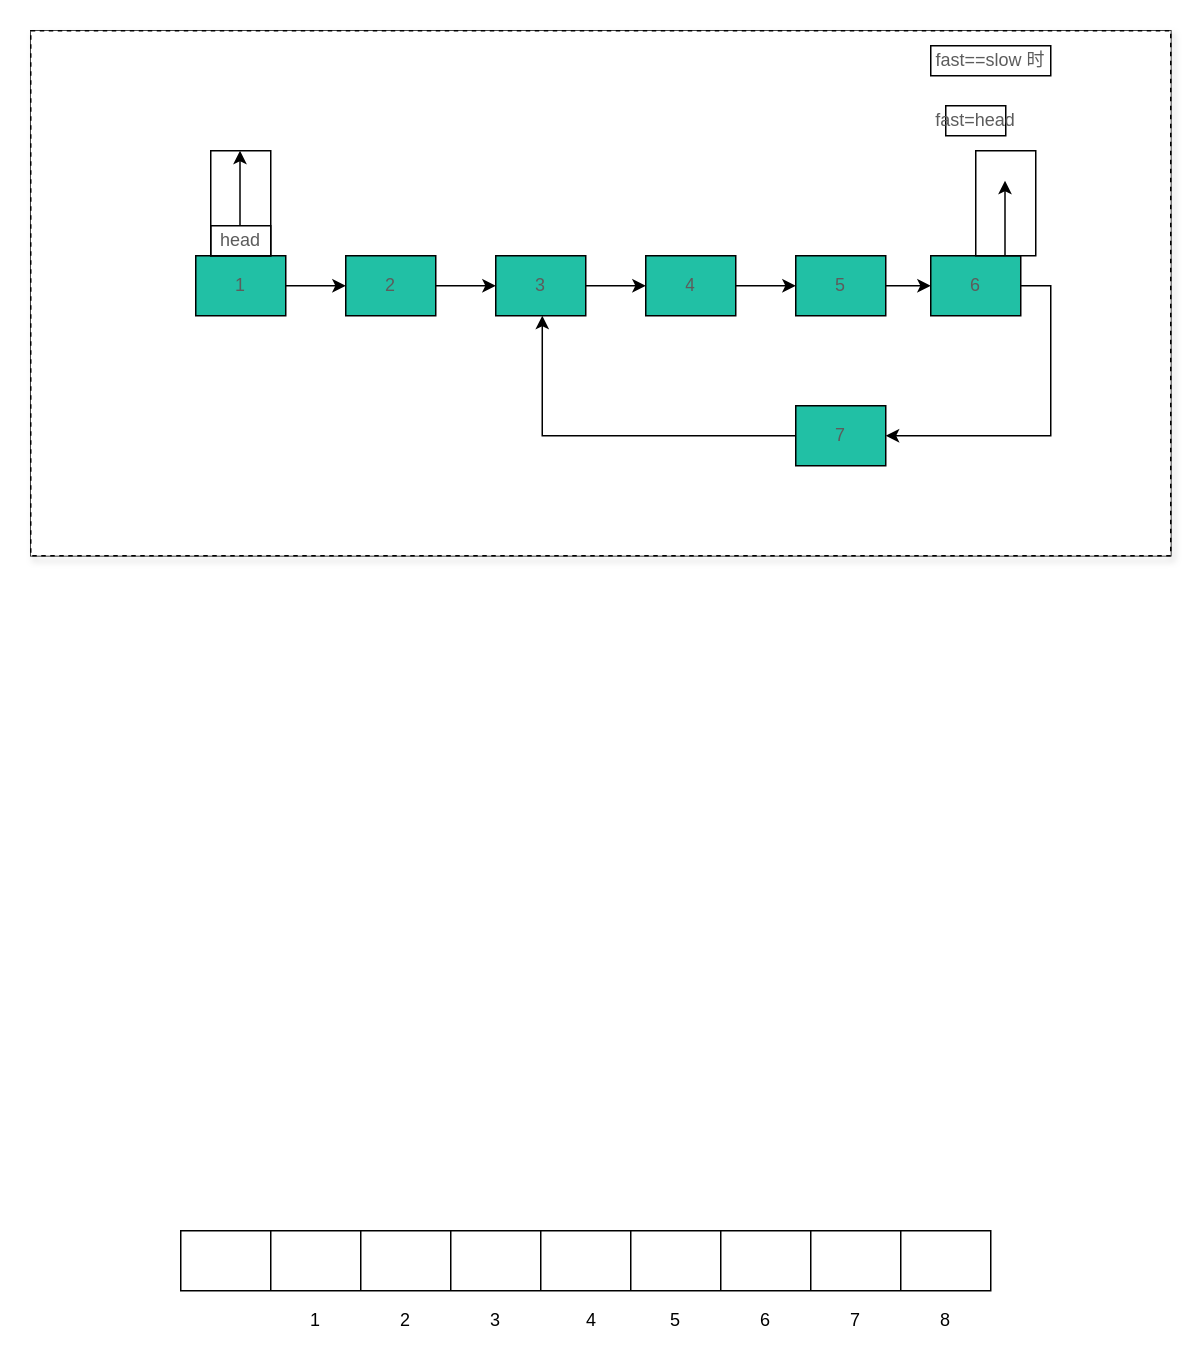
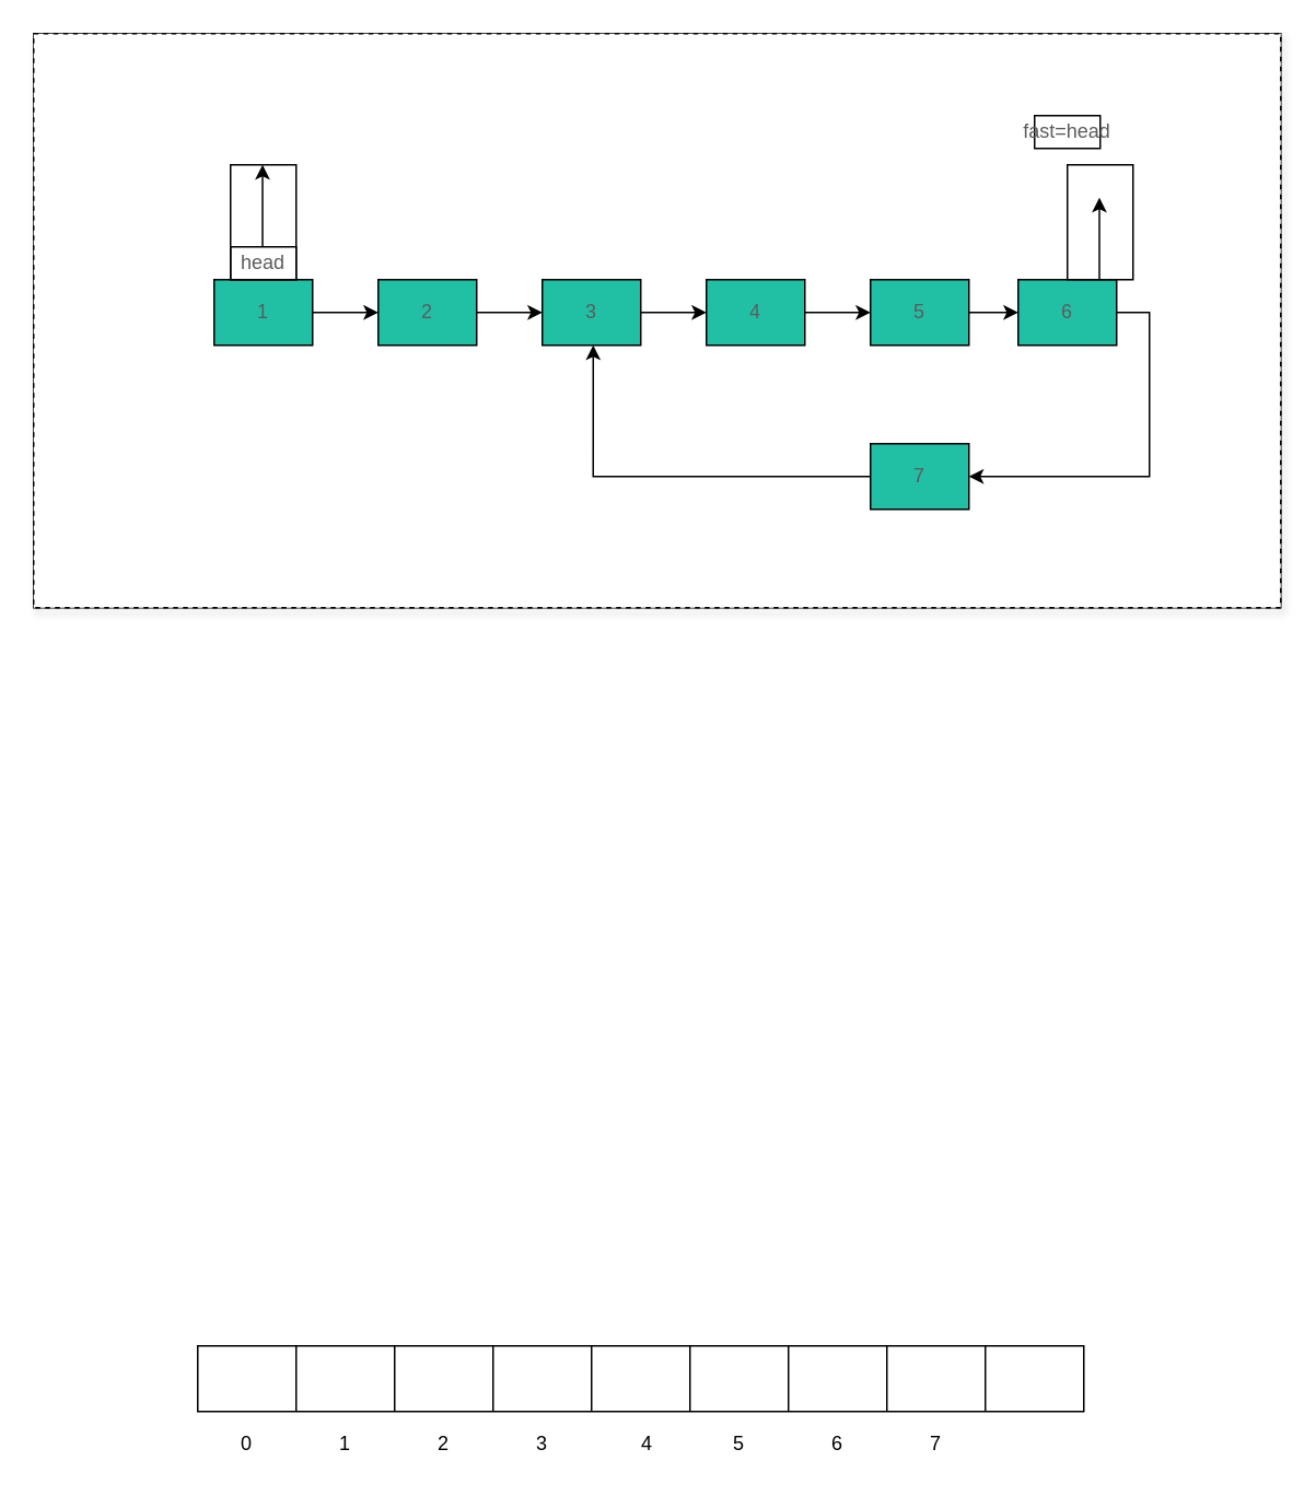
  <mxCell id="0" />
  <mxCell id="1" parent="0" />
  <mxCell id="2" value="" style="group;shadow=1;strokeColor=#000000;" vertex="1" connectable="0" parent="1"><mxGeometry x="20" y="20" width="760" height="350" as="geometry" /></mxCell>
  <mxCell id="3" value="" style="rounded=0;whiteSpace=wrap;html=1;sketch=0;dashed=1;" parent="2" vertex="1"><mxGeometry width="760" height="350" as="geometry" /></mxCell>
  <mxCell id="4" value="" style="shape=table;html=1;whiteSpace=wrap;startSize=0;container=1;collapsible=0;childLayout=tableLayout;fillColor=#21C0A5;fontColor=#5C5C5C;" parent="2" vertex="1"><mxGeometry x="110" y="150" width="60" height="40" as="geometry" /></mxCell>
  <mxCell id="5" value="" style="shape=partialRectangle;html=1;whiteSpace=wrap;collapsible=0;dropTarget=0;pointerEvents=0;fillColor=none;top=0;left=0;bottom=0;right=0;points=[[0,0.5],[1,0.5]];portConstraint=eastwest;fontColor=#5C5C5C;" parent="4" vertex="1"><mxGeometry width="60" height="40" as="geometry" /></mxCell>
  <mxCell id="6" value="1" style="shape=partialRectangle;html=1;whiteSpace=wrap;connectable=0;overflow=hidden;fillColor=none;top=0;left=0;bottom=0;right=0;fontColor=#5C5C5C;" parent="5" vertex="1"><mxGeometry width="60" height="40" as="geometry" /></mxCell>
  <mxCell id="7" value="" style="shape=table;html=1;whiteSpace=wrap;startSize=0;container=1;collapsible=0;childLayout=tableLayout;fillColor=#21C0A5;fontColor=#5C5C5C;" parent="2" vertex="1"><mxGeometry x="210" y="150" width="60" height="40" as="geometry" /></mxCell>
  <mxCell id="8" value="" style="shape=partialRectangle;html=1;whiteSpace=wrap;collapsible=0;dropTarget=0;pointerEvents=0;fillColor=none;top=0;left=0;bottom=0;right=0;points=[[0,0.5],[1,0.5]];portConstraint=eastwest;fontColor=#5C5C5C;" parent="7" vertex="1"><mxGeometry width="60" height="40" as="geometry" /></mxCell>
  <mxCell id="9" value="2" style="shape=partialRectangle;html=1;whiteSpace=wrap;connectable=0;overflow=hidden;fillColor=none;top=0;left=0;bottom=0;right=0;fontColor=#5C5C5C;" parent="8" vertex="1"><mxGeometry width="60" height="40" as="geometry" /></mxCell>
  <mxCell id="10" value="" style="shape=table;html=1;whiteSpace=wrap;startSize=0;container=1;collapsible=0;childLayout=tableLayout;fillColor=#21C0A5;fontColor=#5C5C5C;" parent="2" vertex="1"><mxGeometry x="310" y="150" width="60" height="40" as="geometry" /></mxCell>
  <mxCell id="11" value="" style="shape=partialRectangle;html=1;whiteSpace=wrap;collapsible=0;dropTarget=0;pointerEvents=0;fillColor=none;top=0;left=0;bottom=0;right=0;points=[[0,0.5],[1,0.5]];portConstraint=eastwest;fontColor=#5C5C5C;" parent="10" vertex="1"><mxGeometry width="60" height="40" as="geometry" /></mxCell>
  <mxCell id="12" value="3" style="shape=partialRectangle;html=1;whiteSpace=wrap;connectable=0;overflow=hidden;fillColor=none;top=0;left=0;bottom=0;right=0;fontColor=#5C5C5C;" parent="11" vertex="1"><mxGeometry width="60" height="40" as="geometry" /></mxCell>
  <mxCell id="13" value="" style="shape=table;html=1;whiteSpace=wrap;startSize=0;container=1;collapsible=0;childLayout=tableLayout;fillColor=#21C0A5;fontColor=#5C5C5C;" parent="2" vertex="1"><mxGeometry x="510" y="150" width="60" height="40" as="geometry" /></mxCell>
  <mxCell id="14" value="" style="shape=partialRectangle;html=1;whiteSpace=wrap;collapsible=0;dropTarget=0;pointerEvents=0;fillColor=none;top=0;left=0;bottom=0;right=0;points=[[0,0.5],[1,0.5]];portConstraint=eastwest;fontColor=#5C5C5C;" parent="13" vertex="1"><mxGeometry width="60" height="40" as="geometry" /></mxCell>
  <mxCell id="15" value="5" style="shape=partialRectangle;html=1;whiteSpace=wrap;connectable=0;overflow=hidden;fillColor=none;top=0;left=0;bottom=0;right=0;fontColor=#5C5C5C;" parent="14" vertex="1"><mxGeometry width="60" height="40" as="geometry" /></mxCell>
  <mxCell id="16" value="" style="shape=table;html=1;whiteSpace=wrap;startSize=0;container=1;collapsible=0;childLayout=tableLayout;fillColor=#21C0A5;fontColor=#5C5C5C;" parent="2" vertex="1"><mxGeometry x="410" y="150" width="60" height="40" as="geometry" /></mxCell>
  <mxCell id="17" value="" style="shape=partialRectangle;html=1;whiteSpace=wrap;collapsible=0;dropTarget=0;pointerEvents=0;fillColor=none;top=0;left=0;bottom=0;right=0;points=[[0,0.5],[1,0.5]];portConstraint=eastwest;fontColor=#5C5C5C;" parent="16" vertex="1"><mxGeometry width="60" height="40" as="geometry" /></mxCell>
  <mxCell id="18" value="4" style="shape=partialRectangle;html=1;whiteSpace=wrap;connectable=0;overflow=hidden;fillColor=none;top=0;left=0;bottom=0;right=0;fontColor=#5C5C5C;" parent="17" vertex="1"><mxGeometry width="60" height="40" as="geometry" /></mxCell>
  <mxCell id="19" value="" style="shape=table;html=1;whiteSpace=wrap;startSize=0;container=1;collapsible=0;childLayout=tableLayout;fillColor=#21C0A5;fontColor=#5C5C5C;" parent="2" vertex="1"><mxGeometry x="510" y="250" width="60" height="40" as="geometry" /></mxCell>
  <mxCell id="20" value="" style="shape=partialRectangle;html=1;whiteSpace=wrap;collapsible=0;dropTarget=0;pointerEvents=0;fillColor=none;top=0;left=0;bottom=0;right=0;points=[[0,0.5],[1,0.5]];portConstraint=eastwest;fontColor=#5C5C5C;" parent="19" vertex="1"><mxGeometry width="60" height="40" as="geometry" /></mxCell>
  <mxCell id="21" value="7" style="shape=partialRectangle;html=1;whiteSpace=wrap;connectable=0;overflow=hidden;fillColor=none;top=0;left=0;bottom=0;right=0;fontColor=#5C5C5C;" parent="20" vertex="1"><mxGeometry width="60" height="40" as="geometry" /></mxCell>
  <mxCell id="22" value="" style="shape=table;html=1;whiteSpace=wrap;startSize=0;container=1;collapsible=0;childLayout=tableLayout;fillColor=#21C0A5;fontColor=#5C5C5C;" parent="2" vertex="1"><mxGeometry x="600" y="150" width="60" height="40" as="geometry" /></mxCell>
  <mxCell id="23" value="" style="shape=partialRectangle;html=1;whiteSpace=wrap;collapsible=0;dropTarget=0;pointerEvents=0;fillColor=none;top=0;left=0;bottom=0;right=0;points=[[0,0.5],[1,0.5]];portConstraint=eastwest;fontColor=#5C5C5C;" parent="22" vertex="1"><mxGeometry width="60" height="40" as="geometry" /></mxCell>
  <mxCell id="24" value="6" style="shape=partialRectangle;html=1;whiteSpace=wrap;connectable=0;overflow=hidden;fillColor=none;top=0;left=0;bottom=0;right=0;fontColor=#5C5C5C;" parent="23" vertex="1"><mxGeometry width="60" height="40" as="geometry" /></mxCell>
  <mxCell id="25" style="edgeStyle=orthogonalEdgeStyle;rounded=0;orthogonalLoop=1;jettySize=auto;html=1;entryX=0;entryY=0.5;entryDx=0;entryDy=0;fontColor=#5C5C5C;" parent="2" source="5" target="8" edge="1"><mxGeometry relative="1" as="geometry" /></mxCell>
  <mxCell id="26" style="edgeStyle=orthogonalEdgeStyle;rounded=0;orthogonalLoop=1;jettySize=auto;html=1;entryX=0;entryY=0.5;entryDx=0;entryDy=0;fontColor=#5C5C5C;" parent="2" source="8" target="11" edge="1"><mxGeometry relative="1" as="geometry" /></mxCell>
  <mxCell id="27" style="edgeStyle=orthogonalEdgeStyle;rounded=0;orthogonalLoop=1;jettySize=auto;html=1;exitX=1;exitY=0.5;exitDx=0;exitDy=0;entryX=0;entryY=0.5;entryDx=0;entryDy=0;fontColor=#5C5C5C;" parent="2" source="11" target="17" edge="1"><mxGeometry relative="1" as="geometry" /></mxCell>
  <mxCell id="28" style="edgeStyle=orthogonalEdgeStyle;rounded=0;orthogonalLoop=1;jettySize=auto;html=1;exitX=1;exitY=0.5;exitDx=0;exitDy=0;entryX=0;entryY=0.5;entryDx=0;entryDy=0;fontColor=#5C5C5C;" parent="2" source="17" target="14" edge="1"><mxGeometry relative="1" as="geometry" /></mxCell>
  <mxCell id="29" style="edgeStyle=orthogonalEdgeStyle;rounded=0;orthogonalLoop=1;jettySize=auto;html=1;exitX=1;exitY=0.5;exitDx=0;exitDy=0;entryX=0;entryY=0.5;entryDx=0;entryDy=0;fontColor=#5C5C5C;" parent="2" source="14" target="23" edge="1"><mxGeometry relative="1" as="geometry" /></mxCell>
  <mxCell id="30" style="edgeStyle=orthogonalEdgeStyle;rounded=0;orthogonalLoop=1;jettySize=auto;html=1;exitX=1;exitY=0.5;exitDx=0;exitDy=0;entryX=1;entryY=0.5;entryDx=0;entryDy=0;fontColor=#5C5C5C;" parent="2" source="23" target="20" edge="1"><mxGeometry relative="1" as="geometry" /></mxCell>
  <mxCell id="31" style="edgeStyle=orthogonalEdgeStyle;rounded=0;orthogonalLoop=1;jettySize=auto;html=1;exitX=0;exitY=0.5;exitDx=0;exitDy=0;entryX=0.517;entryY=1;entryDx=0;entryDy=0;entryPerimeter=0;fontColor=#5C5C5C;" parent="2" source="20" target="11" edge="1"><mxGeometry relative="1" as="geometry" /></mxCell>
  <mxCell id="32" value="" style="group;fontColor=#5C5C5C;strokeColor=#000000;" parent="2" vertex="1" connectable="0"><mxGeometry x="630" y="80" width="40" height="70" as="geometry" /></mxCell>
  <mxCell id="33" value="" style="endArrow=classic;html=1;fontColor=#5C5C5C;" parent="32" edge="1"><mxGeometry width="50" height="50" relative="1" as="geometry"><mxPoint x="19.5" y="70" as="sourcePoint" /><mxPoint x="19.5" y="20" as="targetPoint" /></mxGeometry></mxCell>
  <mxCell id="34" value="" style="group;fontColor=#5C5C5C;strokeColor=#000000;" parent="2" vertex="1" connectable="0"><mxGeometry x="120" y="80" width="40" height="70" as="geometry" /></mxCell>
  <mxCell id="35" value="" style="endArrow=classic;html=1;fontColor=#5C5C5C;" parent="34" edge="1"><mxGeometry width="50" height="50" relative="1" as="geometry"><mxPoint x="19.5" y="50" as="sourcePoint" /><mxPoint x="19.5" as="targetPoint" /></mxGeometry></mxCell>
  <mxCell id="36" value="head" style="text;html=1;fillColor=none;align=center;verticalAlign=middle;whiteSpace=wrap;rounded=0;sketch=0;fontColor=#5C5C5C;strokeColor=#000000;" parent="34" vertex="1"><mxGeometry y="50" width="40" height="20" as="geometry" /></mxCell>
- <mxCell id="37" value="fast==slow 时" style="text;html=1;fillColor=none;align=center;verticalAlign=middle;whiteSpace=wrap;rounded=0;sketch=0;fontColor=#5C5C5C;strokeColor=#000000;" parent="2" vertex="1"><mxGeometry x="600" y="10" width="80" height="20" as="geometry" /></mxCell>
  <mxCell id="38" value="fast=head" style="text;html=1;fillColor=none;align=center;verticalAlign=middle;whiteSpace=wrap;rounded=0;sketch=0;fontColor=#5C5C5C;strokeColor=#000000;" parent="2" vertex="1"><mxGeometry x="610" y="50" width="40" height="20" as="geometry" /></mxCell>
  <mxCell id="39" value="" style="group" vertex="1" connectable="0" parent="1"><mxGeometry x="120" y="820" width="540" height="70" as="geometry" /></mxCell>
  <mxCell id="40" value="" style="shape=table;html=1;whiteSpace=wrap;startSize=0;container=1;collapsible=0;childLayout=tableLayout;" vertex="1" parent="39"><mxGeometry width="540" height="40" as="geometry" /></mxCell>
  <mxCell id="41" value="" style="shape=partialRectangle;html=1;whiteSpace=wrap;collapsible=0;dropTarget=0;pointerEvents=0;fillColor=none;top=0;left=0;bottom=0;right=0;points=[[0,0.5],[1,0.5]];portConstraint=eastwest;" vertex="1" parent="40"><mxGeometry width="540" height="40" as="geometry" /></mxCell>
  <mxCell id="42" value="" style="shape=partialRectangle;html=1;whiteSpace=wrap;connectable=0;overflow=hidden;fillColor=none;top=0;left=0;bottom=0;right=0;" vertex="1" parent="41"><mxGeometry width="60" height="40" as="geometry" /></mxCell>
  <mxCell id="43" value="" style="shape=partialRectangle;html=1;whiteSpace=wrap;connectable=0;overflow=hidden;fillColor=none;top=0;left=0;bottom=0;right=0;" vertex="1" parent="41"><mxGeometry x="60" width="60" height="40" as="geometry" /></mxCell>
  <mxCell id="44" value="" style="shape=partialRectangle;html=1;whiteSpace=wrap;connectable=0;overflow=hidden;fillColor=none;top=0;left=0;bottom=0;right=0;" vertex="1" parent="41"><mxGeometry x="120" width="60" height="40" as="geometry" /></mxCell>
  <mxCell id="45" value="" style="shape=partialRectangle;html=1;whiteSpace=wrap;connectable=0;overflow=hidden;fillColor=none;top=0;left=0;bottom=0;right=0;" vertex="1" parent="41"><mxGeometry x="180" width="60" height="40" as="geometry" /></mxCell>
  <mxCell id="46" value="" style="shape=partialRectangle;html=1;whiteSpace=wrap;connectable=0;overflow=hidden;fillColor=none;top=0;left=0;bottom=0;right=0;" vertex="1" parent="41"><mxGeometry x="240" width="60" height="40" as="geometry" /></mxCell>
  <mxCell id="47" value="" style="shape=partialRectangle;html=1;whiteSpace=wrap;connectable=0;overflow=hidden;fillColor=none;top=0;left=0;bottom=0;right=0;" vertex="1" parent="41"><mxGeometry x="300" width="60" height="40" as="geometry" /></mxCell>
  <mxCell id="48" value="" style="shape=partialRectangle;html=1;whiteSpace=wrap;connectable=0;overflow=hidden;fillColor=none;top=0;left=0;bottom=0;right=0;" vertex="1" parent="41"><mxGeometry x="360" width="60" height="40" as="geometry" /></mxCell>
  <mxCell id="49" value="" style="shape=partialRectangle;html=1;whiteSpace=wrap;connectable=0;overflow=hidden;fillColor=none;top=0;left=0;bottom=0;right=0;" vertex="1" parent="41"><mxGeometry x="420" width="60" height="40" as="geometry" /></mxCell>
  <mxCell id="50" value="" style="shape=partialRectangle;html=1;whiteSpace=wrap;connectable=0;overflow=hidden;fillColor=none;top=0;left=0;bottom=0;right=0;" vertex="1" parent="41"><mxGeometry x="480" width="60" height="40" as="geometry" /></mxCell>
  <mxCell id="51" value="7" style="text;html=1;strokeColor=none;fillColor=none;align=center;verticalAlign=middle;whiteSpace=wrap;rounded=0;shadow=1;" vertex="1" parent="39"><mxGeometry x="430" y="50" width="40" height="20" as="geometry" /></mxCell>
- <mxCell id="52" value="8" style="text;html=1;strokeColor=none;fillColor=none;align=center;verticalAlign=middle;whiteSpace=wrap;rounded=0;shadow=1;" vertex="1" parent="39"><mxGeometry x="490" y="50" width="40" height="20" as="geometry" /></mxCell>
  <mxCell id="53" value="" style="group" vertex="1" connectable="0" parent="39"><mxGeometry x="10" y="50" width="400" height="20" as="geometry" /></mxCell>
+ <mxCell id="54" value="0" style="text;html=1;strokeColor=none;fillColor=none;align=center;verticalAlign=middle;whiteSpace=wrap;rounded=0;shadow=1;" vertex="1" parent="53"><mxGeometry width="40" height="20" as="geometry" /></mxCell>
  <mxCell id="55" value="1" style="text;html=1;strokeColor=none;fillColor=none;align=center;verticalAlign=middle;whiteSpace=wrap;rounded=0;shadow=1;" vertex="1" parent="53"><mxGeometry x="60" width="40" height="20" as="geometry" /></mxCell>
  <mxCell id="56" value="2" style="text;html=1;strokeColor=none;fillColor=none;align=center;verticalAlign=middle;whiteSpace=wrap;rounded=0;shadow=1;" vertex="1" parent="53"><mxGeometry x="120" width="40" height="20" as="geometry" /></mxCell>
  <mxCell id="57" value="3" style="text;html=1;strokeColor=none;fillColor=none;align=center;verticalAlign=middle;whiteSpace=wrap;rounded=0;shadow=1;" vertex="1" parent="53"><mxGeometry x="180" width="40" height="20" as="geometry" /></mxCell>
  <mxCell id="58" value="4" style="text;html=1;strokeColor=none;fillColor=none;align=center;verticalAlign=middle;whiteSpace=wrap;rounded=0;shadow=1;" vertex="1" parent="53"><mxGeometry x="244" width="40" height="20" as="geometry" /></mxCell>
  <mxCell id="59" value="5" style="text;html=1;strokeColor=none;fillColor=none;align=center;verticalAlign=middle;whiteSpace=wrap;rounded=0;shadow=1;" vertex="1" parent="53"><mxGeometry x="300" width="40" height="20" as="geometry" /></mxCell>
  <mxCell id="60" value="6" style="text;html=1;strokeColor=none;fillColor=none;align=center;verticalAlign=middle;whiteSpace=wrap;rounded=0;shadow=1;" vertex="1" parent="53"><mxGeometry x="360" width="40" height="20" as="geometry" /></mxCell>
